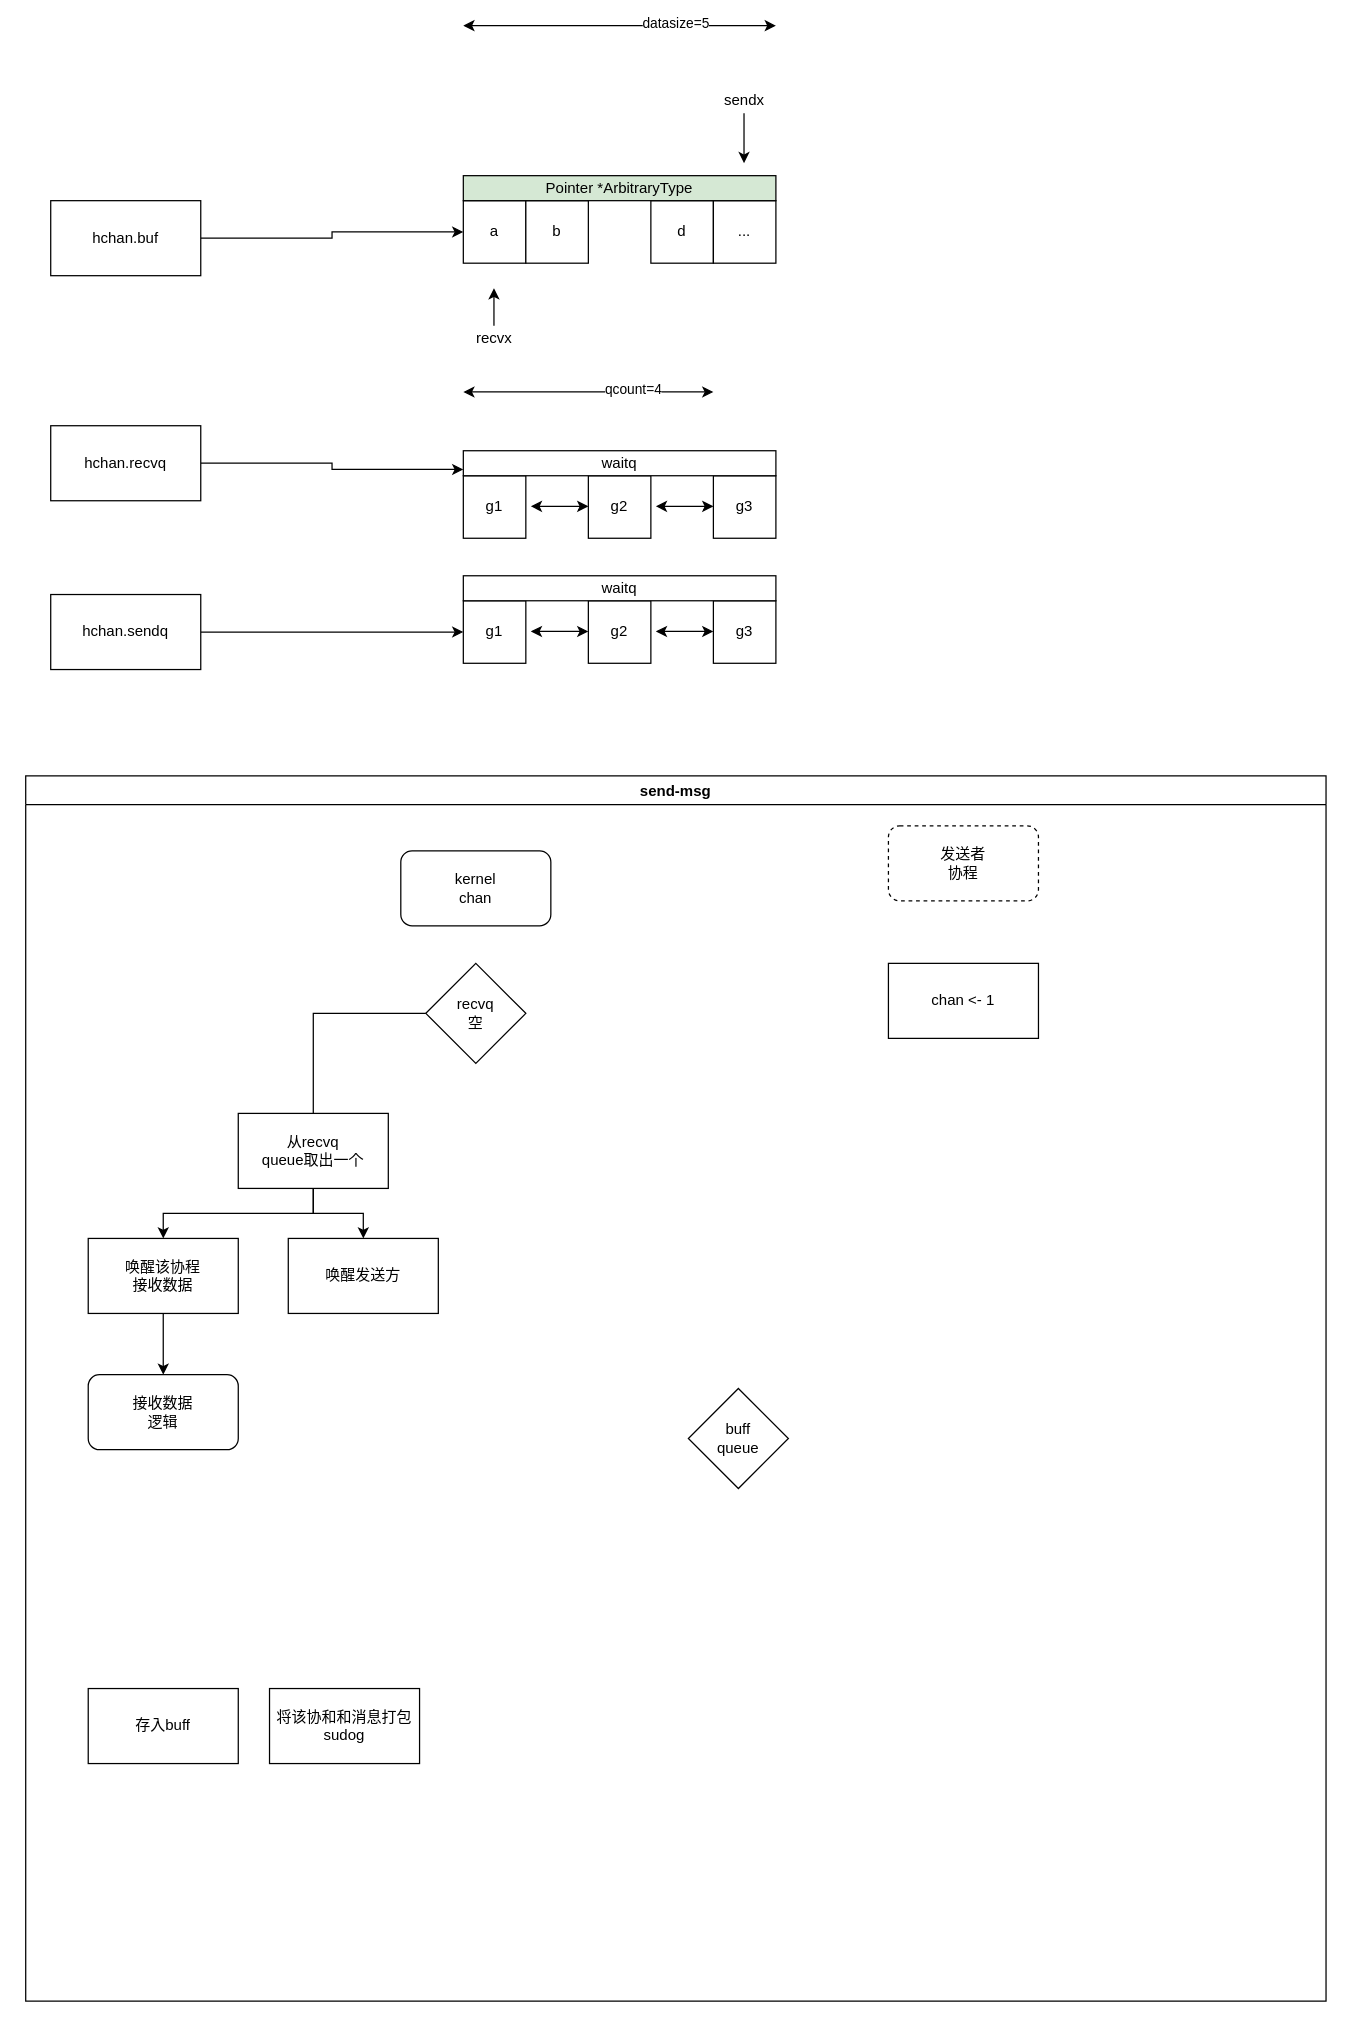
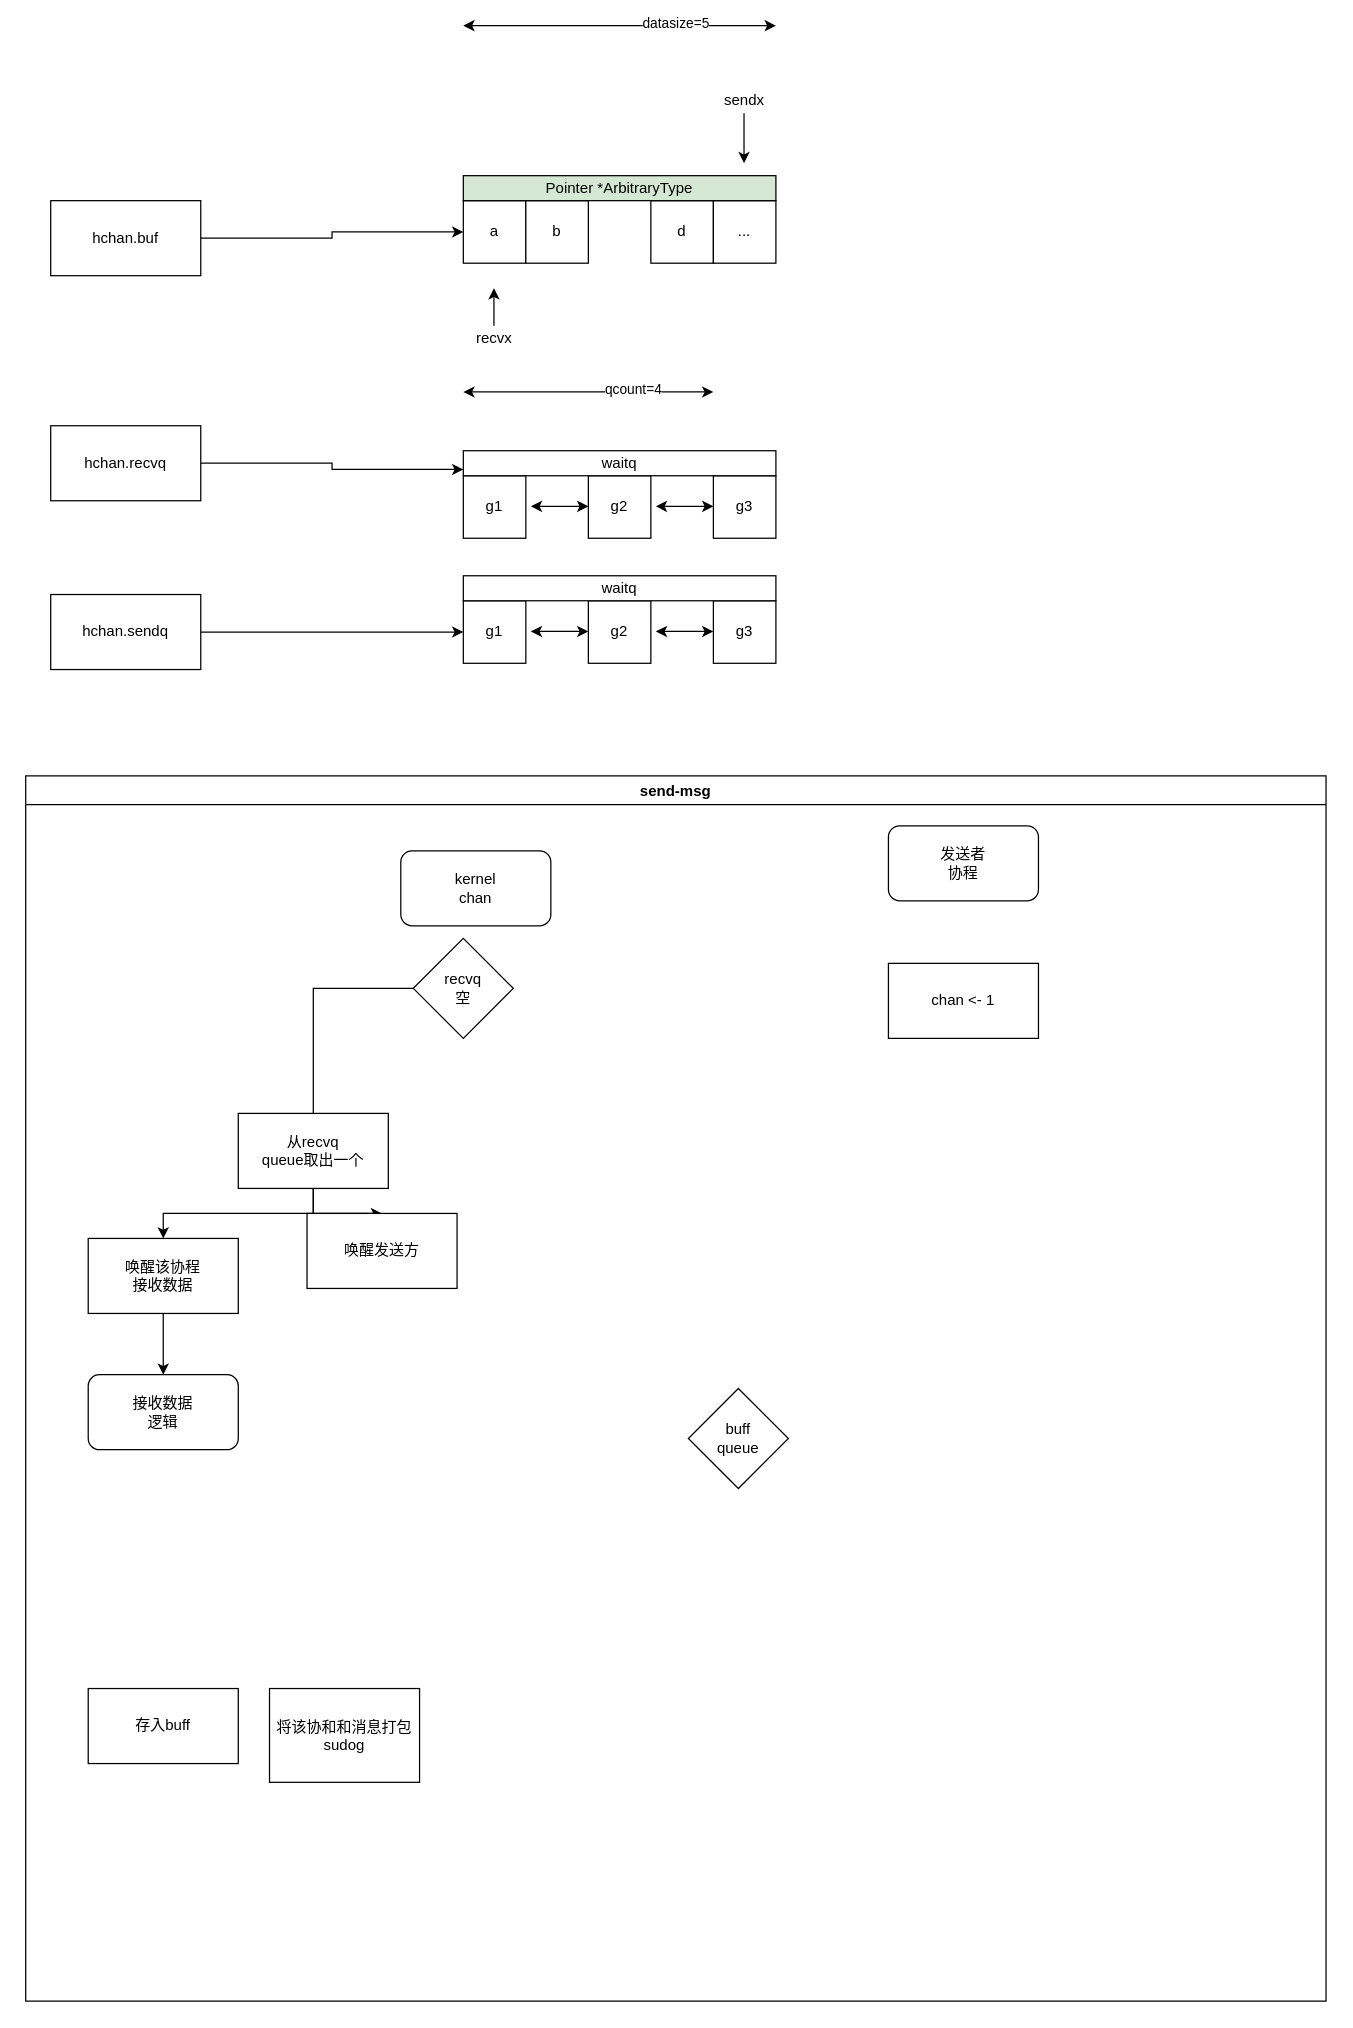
  <mxCell id="0" />
  <mxCell id="1" parent="0" />
  <mxCell id="2" style="edgeStyle=orthogonalEdgeStyle;rounded=0;orthogonalLoop=1;jettySize=auto;html=1;entryX=0;entryY=0.5;entryDx=0;entryDy=0;" parent="1" source="3" target="4" edge="1"><mxGeometry relative="1" as="geometry" /></mxCell>
  <mxCell id="3" value="hchan.buf" style="rounded=0;whiteSpace=wrap;html=1;" parent="1" vertex="1"><mxGeometry x="40" y="160" width="120" height="60" as="geometry" /></mxCell>
  <mxCell id="4" value="a" style="whiteSpace=wrap;html=1;aspect=fixed;" parent="1" vertex="1"><mxGeometry x="370" y="160" width="50" height="50" as="geometry" /></mxCell>
  <mxCell id="5" value="b" style="whiteSpace=wrap;html=1;aspect=fixed;" parent="1" vertex="1"><mxGeometry x="420" y="160" width="50" height="50" as="geometry" /></mxCell>
  <mxCell id="6" value="d" style="whiteSpace=wrap;html=1;aspect=fixed;" parent="1" vertex="1"><mxGeometry x="520" y="160" width="50" height="50" as="geometry" /></mxCell>
  <mxCell id="7" value="..." style="whiteSpace=wrap;html=1;aspect=fixed;" parent="1" vertex="1"><mxGeometry x="570" y="160" width="50" height="50" as="geometry" /></mxCell>
  <mxCell id="8" style="edgeStyle=orthogonalEdgeStyle;rounded=0;orthogonalLoop=1;jettySize=auto;html=1;entryX=0;entryY=0.75;entryDx=0;entryDy=0;" parent="1" source="9" target="23" edge="1"><mxGeometry relative="1" as="geometry" /></mxCell>
  <mxCell id="9" value="hchan.recvq" style="rounded=0;whiteSpace=wrap;html=1;" parent="1" vertex="1"><mxGeometry x="40" y="340" width="120" height="60" as="geometry" /></mxCell>
  <mxCell id="10" style="edgeStyle=orthogonalEdgeStyle;rounded=0;orthogonalLoop=1;jettySize=auto;html=1;entryX=0;entryY=0.5;entryDx=0;entryDy=0;" parent="1" source="11" target="18" edge="1"><mxGeometry relative="1" as="geometry" /></mxCell>
  <mxCell id="11" value="hchan.sendq" style="rounded=0;whiteSpace=wrap;html=1;" parent="1" vertex="1"><mxGeometry x="40" y="475" width="120" height="60" as="geometry" /></mxCell>
  <mxCell id="12" value="Pointer *ArbitraryType" style="rounded=0;whiteSpace=wrap;html=1;fillColor=#d5e8d4;" parent="1" vertex="1"><mxGeometry x="370" y="140" width="250" height="20" as="geometry" /></mxCell>
  <mxCell id="13" value="g1" style="whiteSpace=wrap;html=1;aspect=fixed;" parent="1" vertex="1"><mxGeometry x="370" y="380" width="50" height="50" as="geometry" /></mxCell>
  <mxCell id="14" value="g2" style="whiteSpace=wrap;html=1;aspect=fixed;" parent="1" vertex="1"><mxGeometry x="470" y="380" width="50" height="50" as="geometry" /></mxCell>
  <mxCell id="15" value="g3" style="whiteSpace=wrap;html=1;aspect=fixed;" parent="1" vertex="1"><mxGeometry x="570" y="380" width="50" height="50" as="geometry" /></mxCell>
  <mxCell id="16" value="" style="endArrow=classic;startArrow=classic;html=1;" parent="1" edge="1"><mxGeometry width="50" height="50" relative="1" as="geometry"><mxPoint x="424" y="404.5" as="sourcePoint" /><mxPoint x="470" y="404.5" as="targetPoint" /></mxGeometry></mxCell>
  <mxCell id="17" value="" style="endArrow=classic;startArrow=classic;html=1;" parent="1" edge="1"><mxGeometry width="50" height="50" relative="1" as="geometry"><mxPoint x="524" y="404.5" as="sourcePoint" /><mxPoint x="570" y="404.5" as="targetPoint" /></mxGeometry></mxCell>
  <mxCell id="18" value="g1" style="whiteSpace=wrap;html=1;aspect=fixed;" parent="1" vertex="1"><mxGeometry x="370" y="480" width="50" height="50" as="geometry" /></mxCell>
  <mxCell id="19" value="g2" style="whiteSpace=wrap;html=1;aspect=fixed;" parent="1" vertex="1"><mxGeometry x="470" y="480" width="50" height="50" as="geometry" /></mxCell>
  <mxCell id="20" value="g3" style="whiteSpace=wrap;html=1;aspect=fixed;" parent="1" vertex="1"><mxGeometry x="570" y="480" width="50" height="50" as="geometry" /></mxCell>
  <mxCell id="21" value="" style="endArrow=classic;startArrow=classic;html=1;" parent="1" edge="1"><mxGeometry width="50" height="50" relative="1" as="geometry"><mxPoint x="424" y="504.5" as="sourcePoint" /><mxPoint x="470" y="504.5" as="targetPoint" /></mxGeometry></mxCell>
  <mxCell id="22" value="" style="endArrow=classic;startArrow=classic;html=1;" parent="1" edge="1"><mxGeometry width="50" height="50" relative="1" as="geometry"><mxPoint x="524" y="504.5" as="sourcePoint" /><mxPoint x="570" y="504.5" as="targetPoint" /></mxGeometry></mxCell>
  <mxCell id="23" value="waitq" style="rounded=0;whiteSpace=wrap;html=1;" parent="1" vertex="1"><mxGeometry x="370" y="360" width="250" height="20" as="geometry" /></mxCell>
  <mxCell id="24" value="waitq" style="rounded=0;whiteSpace=wrap;html=1;" parent="1" vertex="1"><mxGeometry x="370" y="460" width="250" height="20" as="geometry" /></mxCell>
  <mxCell id="25" value="" style="endArrow=classic;startArrow=classic;html=1;" parent="1" edge="1"><mxGeometry width="50" height="50" relative="1" as="geometry"><mxPoint x="370" y="20" as="sourcePoint" /><mxPoint x="620" y="20" as="targetPoint" /></mxGeometry></mxCell>
  <mxCell id="26" value="datasize=5" style="edgeLabel;html=1;align=center;verticalAlign=middle;resizable=0;points=[];" parent="25" vertex="1" connectable="0"><mxGeometry x="0.352" y="3" relative="1" as="geometry"><mxPoint as="offset" /></mxGeometry></mxCell>
  <mxCell id="27" value="" style="endArrow=classic;startArrow=classic;html=1;" parent="1" edge="1"><mxGeometry width="50" height="50" relative="1" as="geometry"><mxPoint x="370" y="313" as="sourcePoint" /><mxPoint x="570" y="313" as="targetPoint" /></mxGeometry></mxCell>
  <mxCell id="28" value="qcount=4" style="edgeLabel;html=1;align=center;verticalAlign=middle;resizable=0;points=[];" parent="27" vertex="1" connectable="0"><mxGeometry x="0.352" y="3" relative="1" as="geometry"><mxPoint as="offset" /></mxGeometry></mxCell>
  <mxCell id="29" value="" style="endArrow=classic;html=1;" parent="1" edge="1"><mxGeometry width="50" height="50" relative="1" as="geometry"><mxPoint x="594.5" y="90" as="sourcePoint" /><mxPoint x="594.5" y="130" as="targetPoint" /></mxGeometry></mxCell>
  <mxCell id="30" value="sendx" style="text;html=1;strokeColor=none;fillColor=none;align=center;verticalAlign=middle;whiteSpace=wrap;rounded=0;" parent="1" vertex="1"><mxGeometry x="575" y="70" width="40" height="20" as="geometry" /></mxCell>
  <mxCell id="31" value="" style="endArrow=classic;html=1;" parent="1" edge="1"><mxGeometry width="50" height="50" relative="1" as="geometry"><mxPoint x="394.5" y="260" as="sourcePoint" /><mxPoint x="394.5" y="230" as="targetPoint" /></mxGeometry></mxCell>
  <mxCell id="32" value="recvx" style="text;html=1;strokeColor=none;fillColor=none;align=center;verticalAlign=middle;whiteSpace=wrap;rounded=0;" parent="1" vertex="1"><mxGeometry x="375" y="260" width="40" height="20" as="geometry" /></mxCell>
  <mxCell id="33" value="send-msg" style="swimlane;" vertex="1" parent="1"><mxGeometry x="20" y="620" width="1040" height="980" as="geometry" /></mxCell>
- <mxCell id="34" value="发送者&lt;br&gt;协程" style="rounded=1;whiteSpace=wrap;html=1;dashed=1;" vertex="1" parent="33"><mxGeometry x="690" y="40" width="120" height="60" as="geometry" /></mxCell>
+ <mxCell id="34" value="发送者&lt;br&gt;协程" style="rounded=1;whiteSpace=wrap;html=1;" vertex="1" parent="33"><mxGeometry x="690" y="40" width="120" height="60" as="geometry" /></mxCell>
  <mxCell id="35" value="kernel&lt;br&gt;chan" style="rounded=1;whiteSpace=wrap;html=1;" vertex="1" parent="33"><mxGeometry x="300" y="60" width="120" height="60" as="geometry" /></mxCell>
  <mxCell id="36" value="chan &amp;lt;- 1" style="rounded=0;whiteSpace=wrap;html=1;" vertex="1" parent="33"><mxGeometry x="690" y="150" width="120" height="60" as="geometry" /></mxCell>
  <mxCell id="37" style="edgeStyle=orthogonalEdgeStyle;rounded=0;orthogonalLoop=1;jettySize=auto;html=1;endArrow=none;" edge="1" parent="33" source="38" target="41"><mxGeometry relative="1" as="geometry" /></mxCell>
- <mxCell id="38" value="recvq&lt;br&gt;空" style="rhombus;whiteSpace=wrap;html=1;" vertex="1" parent="33"><mxGeometry x="320" y="150" width="80" height="80" as="geometry" /></mxCell>
+ <mxCell id="38" value="recvq&lt;br&gt;空" style="rhombus;whiteSpace=wrap;html=1;" vertex="1" parent="33"><mxGeometry x="310" y="130" width="80" height="80" as="geometry" /></mxCell>
  <mxCell id="39" style="edgeStyle=orthogonalEdgeStyle;rounded=0;orthogonalLoop=1;jettySize=auto;html=1;" edge="1" parent="33" source="41" target="43"><mxGeometry relative="1" as="geometry" /></mxCell>
  <mxCell id="40" style="edgeStyle=orthogonalEdgeStyle;rounded=0;orthogonalLoop=1;jettySize=auto;html=1;" edge="1" parent="33" source="41" target="47"><mxGeometry relative="1" as="geometry" /></mxCell>
  <mxCell id="41" value="从recvq&lt;br&gt;queue取出一个" style="rounded=0;whiteSpace=wrap;html=1;" vertex="1" parent="33"><mxGeometry x="170" y="270" width="120" height="60" as="geometry" /></mxCell>
  <mxCell id="42" style="edgeStyle=orthogonalEdgeStyle;rounded=0;orthogonalLoop=1;jettySize=auto;html=1;entryX=0.5;entryY=0;entryDx=0;entryDy=0;" edge="1" parent="33" source="43"><mxGeometry relative="1" as="geometry"><mxPoint x="110" y="479" as="targetPoint" /></mxGeometry></mxCell>
  <mxCell id="43" value="唤醒该协程&lt;br&gt;接收数据" style="rounded=0;whiteSpace=wrap;html=1;" vertex="1" parent="33"><mxGeometry x="50" y="370" width="120" height="60" as="geometry" /></mxCell>
  <mxCell id="44" value="buff&lt;br&gt;queue" style="rhombus;whiteSpace=wrap;html=1;" vertex="1" parent="33"><mxGeometry x="530" y="490" width="80" height="80" as="geometry" /></mxCell>
  <mxCell id="45" value="存入buff" style="rounded=0;whiteSpace=wrap;html=1;" vertex="1" parent="33"><mxGeometry x="50" y="730" width="120" height="60" as="geometry" /></mxCell>
- <mxCell id="46" value="将该协和和消息打包&lt;br&gt;sudog" style="rounded=0;whiteSpace=wrap;html=1;" vertex="1" parent="33"><mxGeometry x="195" y="730" width="120" height="60" as="geometry" /></mxCell>
- <mxCell id="47" value="唤醒发送方" style="rounded=0;whiteSpace=wrap;html=1;" vertex="1" parent="33"><mxGeometry x="210" y="370" width="120" height="60" as="geometry" /></mxCell>
+ <mxCell id="46" value="将该协和和消息打包&lt;br&gt;sudog" style="rounded=0;whiteSpace=wrap;html=1;" vertex="1" parent="33"><mxGeometry x="195" y="730" width="120" height="75" as="geometry" /></mxCell>
+ <mxCell id="47" value="唤醒发送方" style="rounded=0;whiteSpace=wrap;html=1;" vertex="1" parent="33"><mxGeometry x="225" y="350" width="120" height="60" as="geometry" /></mxCell>
  <mxCell id="48" value="&lt;span&gt;接收数据&lt;/span&gt;&lt;br&gt;&lt;span&gt;逻辑&lt;/span&gt;" style="rounded=1;whiteSpace=wrap;html=1;" vertex="1" parent="33"><mxGeometry x="50" y="479" width="120" height="60" as="geometry" /></mxCell>
